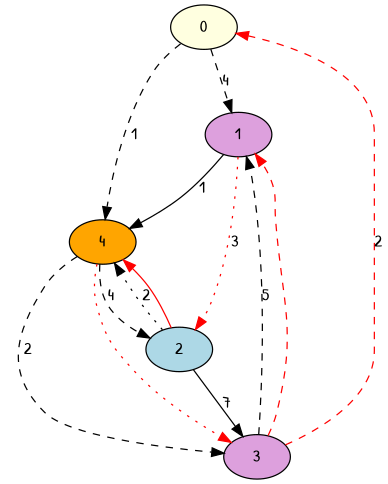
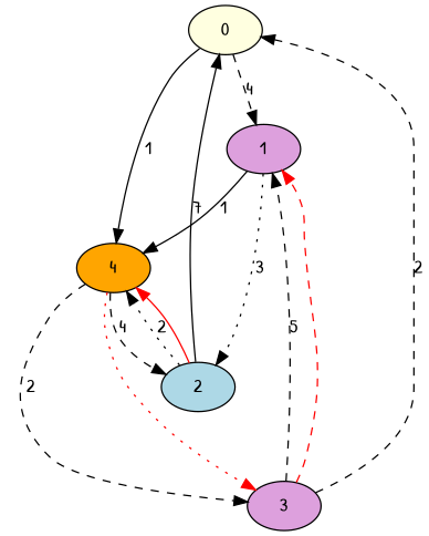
  digraph {
    fontname="Patrick Hand"
    node [fillcolor=plum fontname="Patrick Hand" style=filled]
    edge [fontname="Patrick Hand" style=dashed]
    0 [fillcolor=lightyellow]
    1
    4 [fillcolor=orange]
    2 [fillcolor=lightblue]
    3
    0 -> 1 [label=4]
-   0 -> 4 [label=1]
+   0 -> 4 [label=1 style=solid]
    1 -> 4 [label=1 style=solid]
-   1 -> 2 [label=3 style=dotted color=red]
+   1 -> 2 [label=3 style=dotted]
    4 -> 2 [label=4]
    4 -> 3 [label=2]
    4 -> 3 [color=red style=dotted]
-   2 -> 3 [label=7 style=solid]
+   2 -> 0 [label=7 style=solid]
    2 -> 4 [label=2 style=dotted]
    2 -> 4 [color=red style=solid]
-   3 -> 0 [label=2 color=red]
+   3 -> 0 [label=2]
    3 -> 1 [label=5]
    3 -> 1 [color=red]
  }
